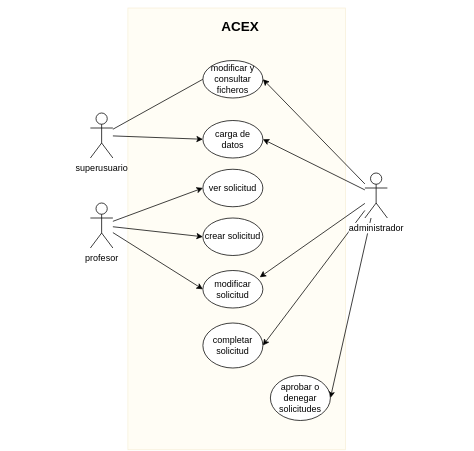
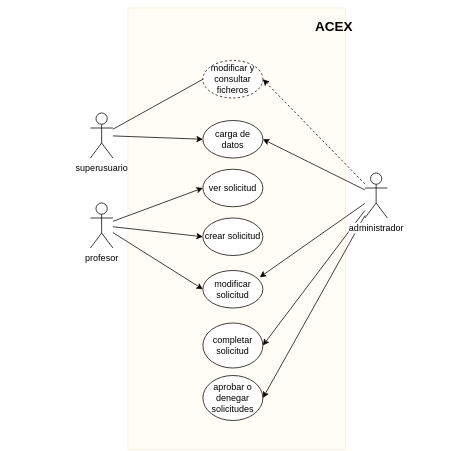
  <mxCell id="0" />
  <mxCell id="1" parent="0" />
  <mxCell id="2" value="" style="rounded=0;whiteSpace=wrap;html=1;rotation=-90;opacity=20;fillColor=#fff2cc;strokeColor=#d6b656;" parent="1" vertex="1"><mxGeometry x="20.5" y="159.5" width="589" height="290" as="geometry" /></mxCell>
  <mxCell id="3" style="edgeStyle=none;rounded=0;orthogonalLoop=1;jettySize=auto;html=1;entryX=0;entryY=0.5;entryDx=0;entryDy=0;" parent="1" source="6" target="13" edge="1"><mxGeometry relative="1" as="geometry" /></mxCell>
- <mxCell id="4" value="&lt;b&gt;&lt;font style=&quot;font-size: 18px;&quot;&gt;ACEX&lt;/font&gt;&lt;/b&gt;" style="text;html=1;strokeColor=none;fillColor=none;align=center;verticalAlign=middle;whiteSpace=wrap;rounded=0;" parent="1" vertex="1"><mxGeometry x="290" y="20" width="60" height="30" as="geometry" /></mxCell>
+ <mxCell id="4" value="&lt;b&gt;&lt;font style=&quot;font-size: 18px;&quot;&gt;ACEX&lt;/font&gt;&lt;/b&gt;" style="text;html=1;strokeColor=none;fillColor=none;align=center;verticalAlign=middle;whiteSpace=wrap;rounded=0;" parent="1" vertex="1"><mxGeometry x="415" y="20" width="60" height="30" as="geometry" /></mxCell>
  <mxCell id="5" style="edgeStyle=none;rounded=0;orthogonalLoop=1;jettySize=auto;html=1;entryX=0;entryY=0.5;entryDx=0;entryDy=0;endArrow=none;" parent="1" source="6" target="14" edge="1"><mxGeometry relative="1" as="geometry" /></mxCell>
  <mxCell id="6" value="superusuario" style="shape=umlActor;verticalLabelPosition=bottom;verticalAlign=top;html=1;outlineConnect=0;" parent="1" vertex="1"><mxGeometry x="120" y="150" width="30" height="60" as="geometry" /></mxCell>
  <mxCell id="7" style="edgeStyle=none;rounded=0;orthogonalLoop=1;jettySize=auto;html=1;entryX=1;entryY=0.5;entryDx=0;entryDy=0;" parent="1" source="12" target="13" edge="1"><mxGeometry relative="1" as="geometry" /></mxCell>
- <mxCell id="8" style="edgeStyle=none;rounded=0;orthogonalLoop=1;jettySize=auto;html=1;entryX=1;entryY=0.5;entryDx=0;entryDy=0;" parent="1" source="12" target="14" edge="1"><mxGeometry relative="1" as="geometry" /></mxCell>
+ <mxCell id="8" style="edgeStyle=none;rounded=0;orthogonalLoop=1;jettySize=auto;html=1;entryX=1;entryY=0.5;entryDx=0;entryDy=0;dashed=1;" parent="1" source="12" target="14" edge="1"><mxGeometry relative="1" as="geometry" /></mxCell>
  <mxCell id="9" style="edgeStyle=none;rounded=0;orthogonalLoop=1;jettySize=auto;html=1;entryX=0.948;entryY=0.18;entryDx=0;entryDy=0;entryPerimeter=0;" parent="1" source="12" target="16" edge="1"><mxGeometry relative="1" as="geometry" /></mxCell>
  <mxCell id="10" style="edgeStyle=none;rounded=0;orthogonalLoop=1;jettySize=auto;html=1;entryX=1;entryY=0.5;entryDx=0;entryDy=0;" parent="1" source="12" target="17" edge="1"><mxGeometry relative="1" as="geometry" /></mxCell>
  <mxCell id="11" style="edgeStyle=none;rounded=0;orthogonalLoop=1;jettySize=auto;html=1;entryX=1;entryY=0.5;entryDx=0;entryDy=0;" parent="1" source="12" target="22" edge="1"><mxGeometry relative="1" as="geometry" /></mxCell>
  <mxCell id="12" value="&lt;span style=&quot;background-color: rgb(255, 255, 255);&quot;&gt;administrador&lt;/span&gt;" style="shape=umlActor;verticalLabelPosition=bottom;verticalAlign=top;html=1;outlineConnect=0;" parent="1" vertex="1"><mxGeometry x="486" y="230" width="30" height="60" as="geometry" /></mxCell>
  <mxCell id="13" value="carga de datos" style="ellipse;whiteSpace=wrap;html=1;" parent="1" vertex="1"><mxGeometry x="270" y="160" width="80" height="50" as="geometry" /></mxCell>
- <mxCell id="14" value="modificar y consultar ficheros" style="ellipse;whiteSpace=wrap;html=1;" parent="1" vertex="1"><mxGeometry x="270" y="80" width="80" height="50" as="geometry" /></mxCell>
+ <mxCell id="14" value="modificar y consultar ficheros" style="ellipse;whiteSpace=wrap;html=1;dashed=1;" parent="1" vertex="1"><mxGeometry x="270" y="80" width="80" height="50" as="geometry" /></mxCell>
  <mxCell id="15" value="crear solicitud" style="ellipse;whiteSpace=wrap;html=1;" parent="1" vertex="1"><mxGeometry x="270" y="290" width="80" height="50" as="geometry" /></mxCell>
  <mxCell id="16" value="modificar solicitud" style="ellipse;whiteSpace=wrap;html=1;" parent="1" vertex="1"><mxGeometry x="270" y="360" width="80" height="50" as="geometry" /></mxCell>
- <mxCell id="17" value="aprobar o denegar solicitudes" style="ellipse;whiteSpace=wrap;html=1;" parent="1" vertex="1"><mxGeometry x="360" y="500" width="80" height="60" as="geometry" /></mxCell>
+ <mxCell id="17" value="aprobar o denegar solicitudes" style="ellipse;whiteSpace=wrap;html=1;" parent="1" vertex="1"><mxGeometry x="270" y="500" width="80" height="60" as="geometry" /></mxCell>
  <mxCell id="18" style="edgeStyle=none;rounded=0;orthogonalLoop=1;jettySize=auto;html=1;entryX=0;entryY=0.5;entryDx=0;entryDy=0;" parent="1" source="21" target="15" edge="1"><mxGeometry relative="1" as="geometry" /></mxCell>
  <mxCell id="19" style="edgeStyle=none;rounded=0;orthogonalLoop=1;jettySize=auto;html=1;entryX=0;entryY=0.5;entryDx=0;entryDy=0;" parent="1" source="21" target="16" edge="1"><mxGeometry relative="1" as="geometry" /></mxCell>
  <mxCell id="20" style="edgeStyle=none;rounded=0;orthogonalLoop=1;jettySize=auto;html=1;entryX=0;entryY=0.5;entryDx=0;entryDy=0;" parent="1" source="21" target="23" edge="1"><mxGeometry relative="1" as="geometry" /></mxCell>
  <mxCell id="21" value="profesor" style="shape=umlActor;verticalLabelPosition=bottom;verticalAlign=top;html=1;outlineConnect=0;" parent="1" vertex="1"><mxGeometry x="120" y="270" width="30" height="60" as="geometry" /></mxCell>
  <mxCell id="22" value="completar solicitud" style="ellipse;whiteSpace=wrap;html=1;" parent="1" vertex="1"><mxGeometry x="270" y="430" width="80" height="60" as="geometry" /></mxCell>
  <mxCell id="23" value="ver solicitud" style="ellipse;whiteSpace=wrap;html=1;" parent="1" vertex="1"><mxGeometry x="270" y="225" width="80" height="50" as="geometry" /></mxCell>
